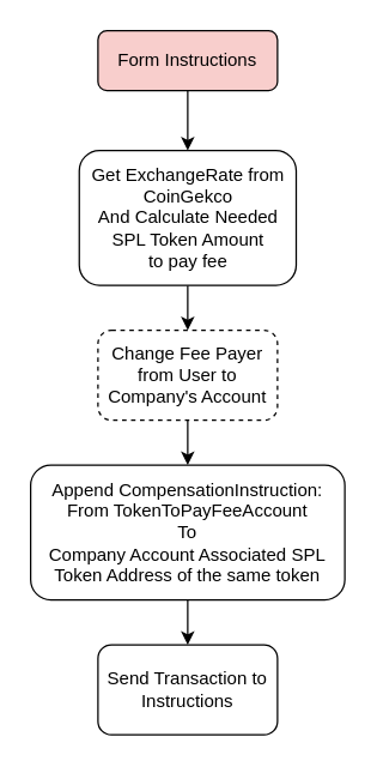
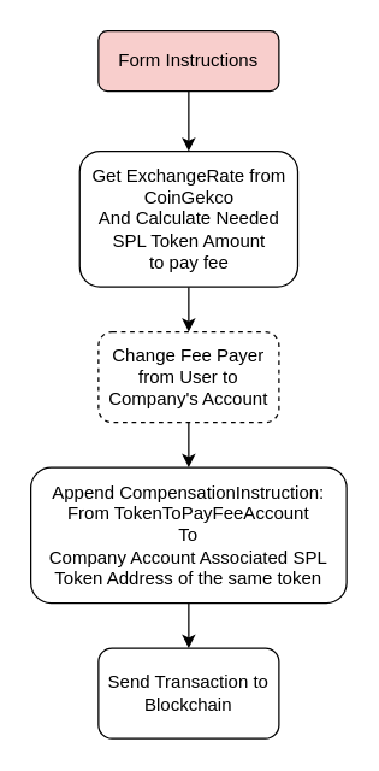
  <mxCell id="0" />
  <mxCell id="1" parent="0" />
  <mxCell id="2" value="" style="edgeStyle=orthogonalEdgeStyle;rounded=0;orthogonalLoop=1;jettySize=auto;html=1;" edge="1" parent="1" source="3" target="5"><mxGeometry relative="1" as="geometry" /></mxCell>
  <mxCell id="3" value="Form Instructions" style="rounded=1;whiteSpace=wrap;html=1;fontSize=12;glass=0;strokeWidth=1;shadow=0;fillColor=#f8cecc;" parent="1" vertex="1"><mxGeometry x="65" y="20" width="120" height="40" as="geometry" /></mxCell>
  <mxCell id="4" value="" style="edgeStyle=orthogonalEdgeStyle;rounded=0;orthogonalLoop=1;jettySize=auto;html=1;" edge="1" parent="1" source="5" target="7"><mxGeometry relative="1" as="geometry" /></mxCell>
  <mxCell id="5" value="Get ExchangeRate from CoinGekco&lt;br&gt;And Calculate Needed SPL Token Amount&lt;br&gt;to pay fee" style="whiteSpace=wrap;html=1;rounded=1;glass=0;strokeWidth=1;shadow=0;" vertex="1" parent="1"><mxGeometry x="52.5" y="100" width="145" height="90" as="geometry" /></mxCell>
  <mxCell id="6" value="" style="edgeStyle=orthogonalEdgeStyle;rounded=0;orthogonalLoop=1;jettySize=auto;html=1;" edge="1" parent="1" source="7" target="9"><mxGeometry relative="1" as="geometry" /></mxCell>
  <mxCell id="7" value="Change Fee Payer from User to Company's Account" style="whiteSpace=wrap;html=1;rounded=1;glass=0;strokeWidth=1;shadow=0;dashed=1;" vertex="1" parent="1"><mxGeometry x="65" y="220" width="120" height="60" as="geometry" /></mxCell>
  <mxCell id="8" value="" style="edgeStyle=orthogonalEdgeStyle;rounded=0;orthogonalLoop=1;jettySize=auto;html=1;" edge="1" parent="1" source="9" target="10"><mxGeometry relative="1" as="geometry" /></mxCell>
  <mxCell id="9" value="Append CompensationInstruction: From TokenToPayFeeAccount&lt;br&gt;To&lt;br&gt;Company Account Associated SPL Token Address of the same token" style="whiteSpace=wrap;html=1;rounded=1;glass=0;strokeWidth=1;shadow=0;" vertex="1" parent="1"><mxGeometry x="20" y="310" width="210" height="90" as="geometry" /></mxCell>
- <mxCell id="10" value="Send Transaction to&lt;br&gt;Instructions" style="whiteSpace=wrap;html=1;rounded=1;glass=0;strokeWidth=1;shadow=0;" vertex="1" parent="1"><mxGeometry x="65" y="430" width="120" height="60" as="geometry" /></mxCell>
+ <mxCell id="10" value="Send Transaction to&lt;br&gt;Blockchain" style="whiteSpace=wrap;html=1;rounded=1;glass=0;strokeWidth=1;shadow=0;" vertex="1" parent="1"><mxGeometry x="65" y="430" width="120" height="60" as="geometry" /></mxCell>
